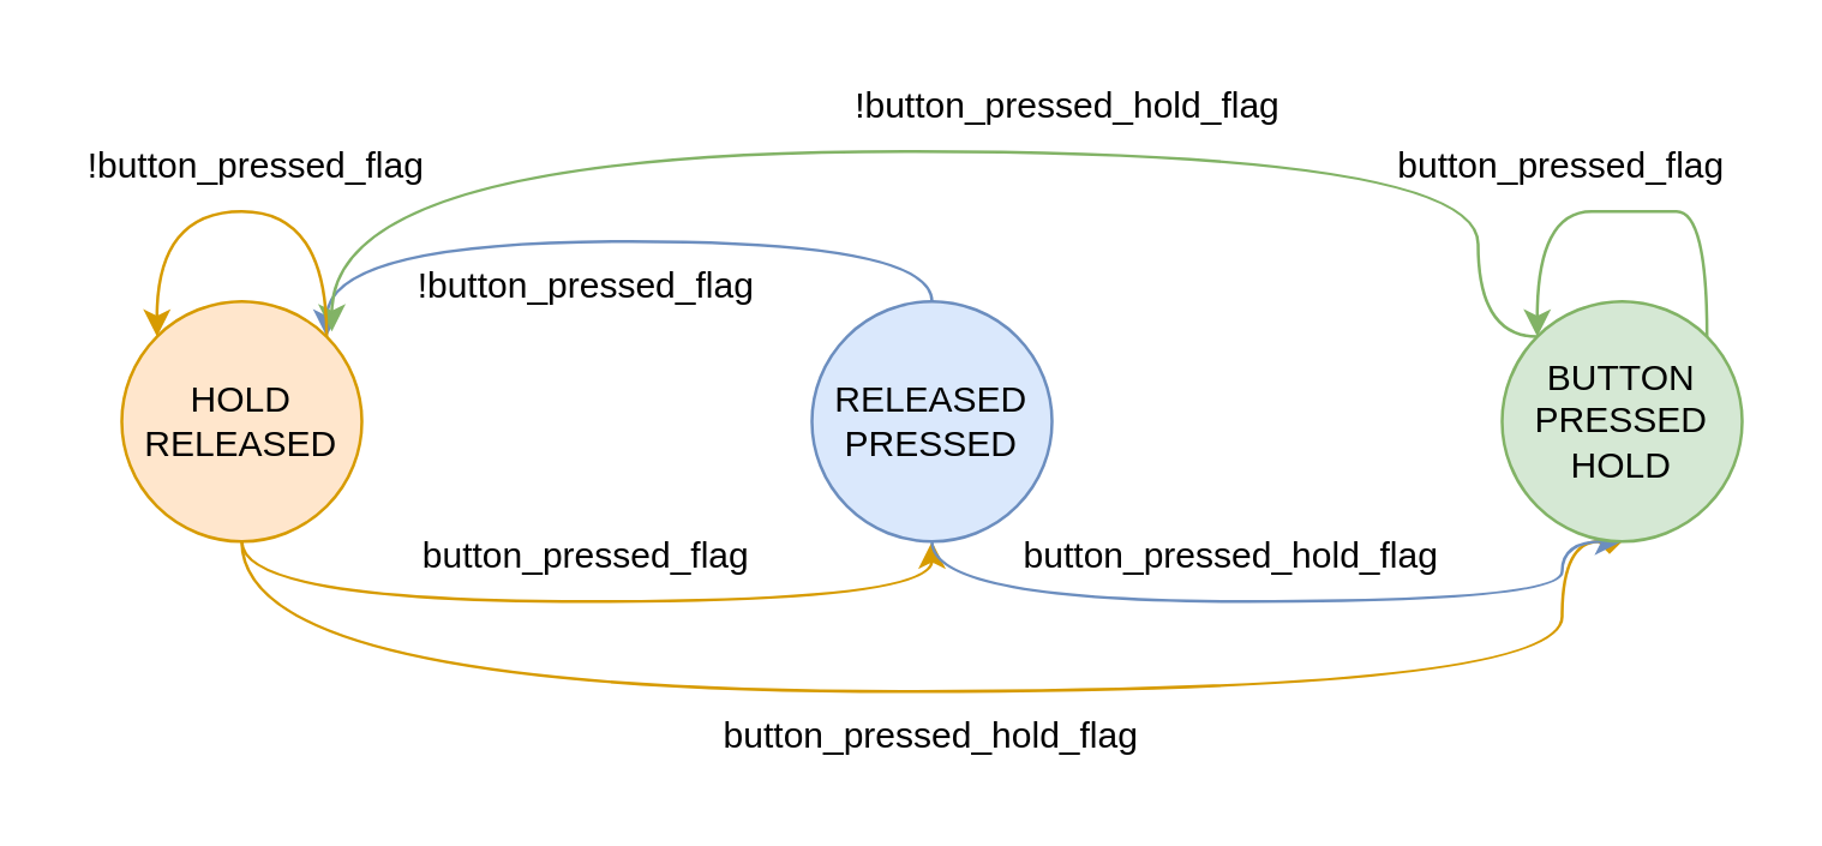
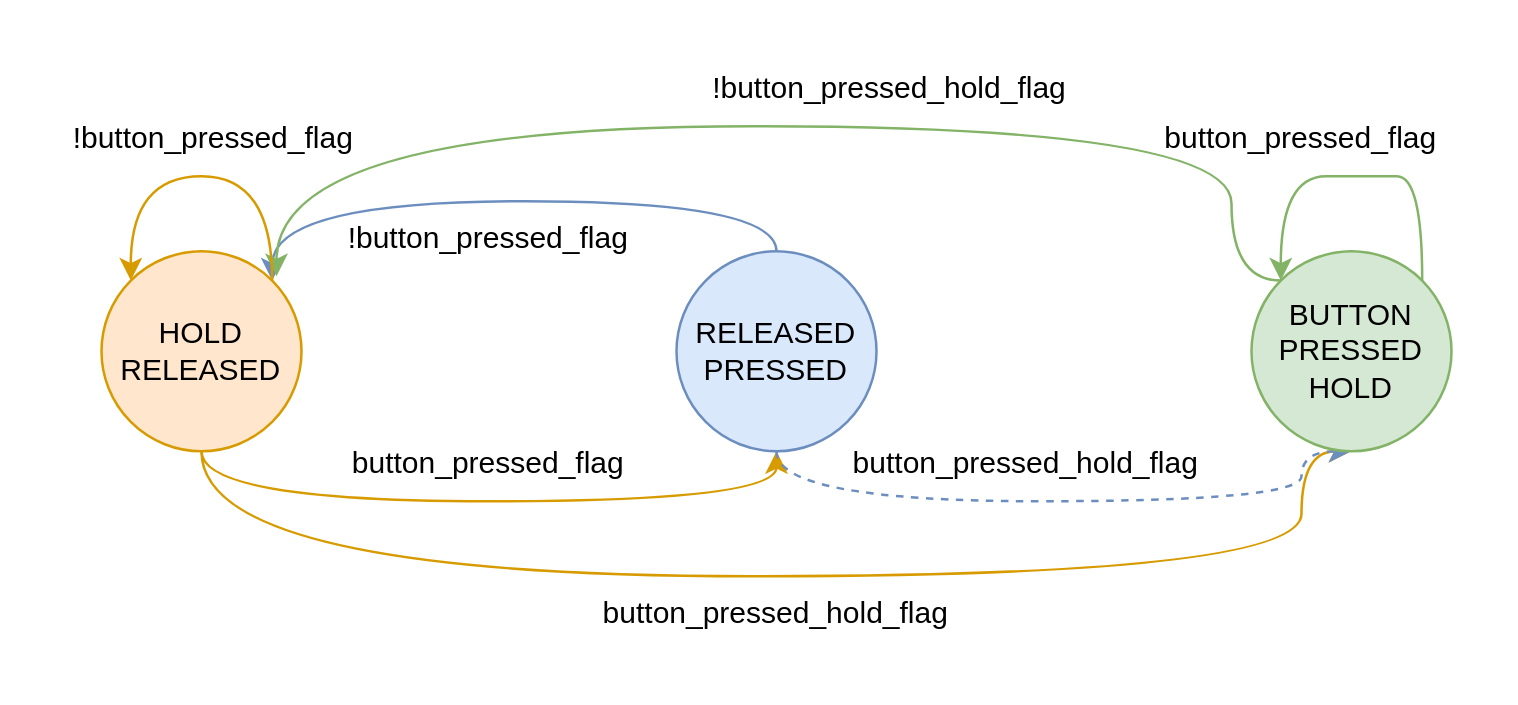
  <mxCell id="0" />
  <mxCell id="1" parent="0" />
  <mxCell id="2" style="edgeStyle=orthogonalEdgeStyle;rounded=0;orthogonalLoop=1;jettySize=auto;html=1;entryX=0.5;entryY=1;entryDx=0;entryDy=0;curved=1;fillColor=#ffe6cc;strokeColor=#d79b00;" parent="1" source="3" target="7" edge="1"><mxGeometry relative="1" as="geometry"><mxPoint x="110" y="200" as="targetPoint" /><Array as="points"><mxPoint x="80" y="200" /><mxPoint x="310" y="200" /></Array></mxGeometry></mxCell>
  <mxCell id="3" value="HOLD&lt;div&gt;RELEASED&lt;/div&gt;" style="ellipse;whiteSpace=wrap;html=1;aspect=fixed;fillColor=#ffe6cc;strokeColor=#d79b00;" parent="1" vertex="1"><mxGeometry x="40" y="100" width="80" height="80" as="geometry" /></mxCell>
  <mxCell id="4" style="edgeStyle=orthogonalEdgeStyle;rounded=0;orthogonalLoop=1;jettySize=auto;html=1;entryX=1;entryY=0;entryDx=0;entryDy=0;curved=1;fillColor=#dae8fc;strokeColor=#6c8ebf;" parent="1" source="7" target="3" edge="1"><mxGeometry relative="1" as="geometry"><Array as="points"><mxPoint x="310" y="80" /><mxPoint x="108" y="80" /></Array></mxGeometry></mxCell>
- <mxCell id="5" style="edgeStyle=orthogonalEdgeStyle;rounded=0;orthogonalLoop=1;jettySize=auto;html=1;entryX=0.5;entryY=1;entryDx=0;entryDy=0;curved=1;fillColor=#ffe6cc;strokeColor=#d79b00;exitX=0.5;exitY=1;exitDx=0;exitDy=0;endArrow=diamond;" parent="1" source="3" target="9" edge="1"><mxGeometry relative="1" as="geometry"><mxPoint x="80" y="190" as="sourcePoint" /><Array as="points"><mxPoint x="80" y="230" /><mxPoint x="520" y="230" /></Array></mxGeometry></mxCell>
- <mxCell id="6" style="edgeStyle=orthogonalEdgeStyle;rounded=0;orthogonalLoop=1;jettySize=auto;html=1;entryX=0.5;entryY=1;entryDx=0;entryDy=0;curved=1;fillColor=#dae8fc;strokeColor=#6c8ebf;" parent="1" source="7" target="9" edge="1"><mxGeometry relative="1" as="geometry"><Array as="points"><mxPoint x="310" y="200" /><mxPoint x="520" y="200" /></Array></mxGeometry></mxCell>
+ <mxCell id="5" style="edgeStyle=orthogonalEdgeStyle;rounded=0;orthogonalLoop=1;jettySize=auto;html=1;entryX=0.5;entryY=1;entryDx=0;entryDy=0;curved=1;fillColor=#ffe6cc;strokeColor=#d79b00;exitX=0.5;exitY=1;exitDx=0;exitDy=0;" parent="1" source="3" target="9" edge="1"><mxGeometry relative="1" as="geometry"><mxPoint x="80" y="190" as="sourcePoint" /><Array as="points"><mxPoint x="80" y="230" /><mxPoint x="520" y="230" /></Array></mxGeometry></mxCell>
+ <mxCell id="6" style="edgeStyle=orthogonalEdgeStyle;rounded=0;orthogonalLoop=1;jettySize=auto;html=1;entryX=0.5;entryY=1;entryDx=0;entryDy=0;curved=1;fillColor=#dae8fc;strokeColor=#6c8ebf;dashed=1;" parent="1" source="7" target="9" edge="1"><mxGeometry relative="1" as="geometry"><Array as="points"><mxPoint x="310" y="200" /><mxPoint x="520" y="200" /></Array></mxGeometry></mxCell>
  <mxCell id="7" value="RELEASED&lt;div&gt;PRESSED&lt;/div&gt;" style="ellipse;whiteSpace=wrap;html=1;fillColor=#dae8fc;strokeColor=#6c8ebf;" parent="1" vertex="1"><mxGeometry x="270" y="100" width="80" height="80" as="geometry" /></mxCell>
  <mxCell id="8" style="edgeStyle=orthogonalEdgeStyle;rounded=0;orthogonalLoop=1;jettySize=auto;html=1;exitX=0;exitY=0;exitDx=0;exitDy=0;curved=1;fillColor=#d5e8d4;strokeColor=#82b366;" parent="1" source="9" edge="1"><mxGeometry relative="1" as="geometry"><mxPoint x="110" y="110" as="targetPoint" /><Array as="points"><mxPoint x="492" y="50" /><mxPoint x="110" y="50" /></Array></mxGeometry></mxCell>
  <mxCell id="9" value="BUTTON&lt;div&gt;PRESSED HOLD&lt;/div&gt;" style="ellipse;whiteSpace=wrap;html=1;fillColor=#d5e8d4;strokeColor=#82b366;" parent="1" vertex="1"><mxGeometry x="500" y="100" width="80" height="80" as="geometry" /></mxCell>
  <mxCell id="10" style="edgeStyle=orthogonalEdgeStyle;rounded=0;orthogonalLoop=1;jettySize=auto;html=1;exitX=1;exitY=0;exitDx=0;exitDy=0;entryX=0;entryY=0;entryDx=0;entryDy=0;curved=1;fillColor=#ffe6cc;strokeColor=#d79b00;" parent="1" source="3" target="3" edge="1"><mxGeometry relative="1" as="geometry"><Array as="points"><mxPoint x="108" y="70" /><mxPoint x="52" y="70" /></Array></mxGeometry></mxCell>
  <mxCell id="11" value="!button_pressed_flag" style="text;strokeColor=none;align=center;fillColor=none;html=1;verticalAlign=middle;whiteSpace=wrap;rounded=0;" parent="1" vertex="1"><mxGeometry x="20" y="40" width="130" height="30" as="geometry" /></mxCell>
  <mxCell id="12" value="button_pressed_flag" style="text;strokeColor=none;align=center;fillColor=none;html=1;verticalAlign=middle;whiteSpace=wrap;rounded=0;" parent="1" vertex="1"><mxGeometry x="130" y="170" width="130" height="30" as="geometry" /></mxCell>
  <mxCell id="13" value="!button_pressed_flag" style="text;strokeColor=none;align=center;fillColor=none;html=1;verticalAlign=middle;whiteSpace=wrap;rounded=0;" parent="1" vertex="1"><mxGeometry x="130" y="80" width="130" height="30" as="geometry" /></mxCell>
  <mxCell id="14" value="button_pressed_hold_flag" style="text;strokeColor=none;align=center;fillColor=none;html=1;verticalAlign=middle;whiteSpace=wrap;rounded=0;" parent="1" vertex="1"><mxGeometry x="240" y="230" width="140" height="30" as="geometry" /></mxCell>
  <mxCell id="15" style="edgeStyle=orthogonalEdgeStyle;rounded=0;orthogonalLoop=1;jettySize=auto;html=1;exitX=1;exitY=0;exitDx=0;exitDy=0;entryX=0;entryY=0;entryDx=0;entryDy=0;curved=1;fillColor=#d5e8d4;strokeColor=#82b366;" parent="1" source="9" target="9" edge="1"><mxGeometry relative="1" as="geometry"><Array as="points"><mxPoint x="548" y="70" /><mxPoint x="492" y="70" /></Array></mxGeometry></mxCell>
  <mxCell id="16" value="button_pressed_flag" style="text;strokeColor=none;align=center;fillColor=none;html=1;verticalAlign=middle;whiteSpace=wrap;rounded=0;" parent="1" vertex="1"><mxGeometry x="455" y="40" width="130" height="30" as="geometry" /></mxCell>
  <mxCell id="17" value="!button_pressed_hold_flag" style="text;strokeColor=none;align=center;fillColor=none;html=1;verticalAlign=middle;whiteSpace=wrap;rounded=0;" parent="1" vertex="1"><mxGeometry x="277.5" y="20" width="155" height="30" as="geometry" /></mxCell>
  <mxCell id="18" value="button_pressed_hold_flag" style="text;strokeColor=none;align=center;fillColor=none;html=1;verticalAlign=middle;whiteSpace=wrap;rounded=0;" parent="1" vertex="1"><mxGeometry x="340" y="170" width="140" height="30" as="geometry" /></mxCell>
